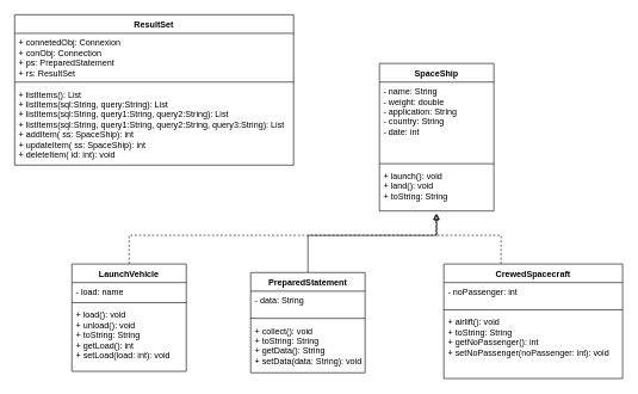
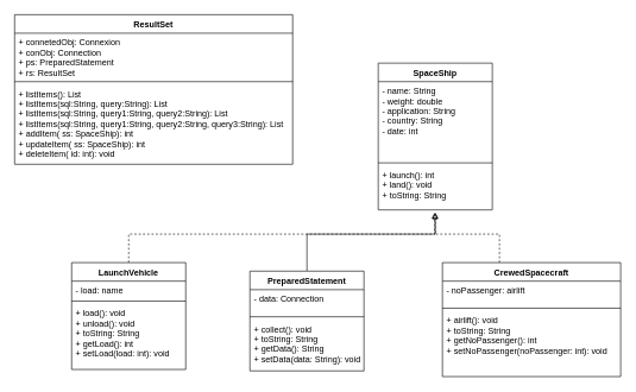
  <mxCell id="0" />
  <mxCell id="1" parent="0" />
  <mxCell id="2" style="edgeStyle=orthogonalEdgeStyle;rounded=0;orthogonalLoop=1;jettySize=auto;html=1;exitX=0.5;exitY=0;exitDx=0;exitDy=0;entryX=0.494;entryY=1.065;entryDx=0;entryDy=0;entryPerimeter=0;endArrow=block;endFill=0;dashed=1;" parent="1" source="3" target="20" edge="1"><mxGeometry relative="1" as="geometry"><Array as="points"><mxPoint x="180" y="328" /><mxPoint x="609" y="328" /></Array></mxGeometry></mxCell>
  <mxCell id="3" value="LaunchVehicle" style="swimlane;fontStyle=1;align=center;verticalAlign=top;childLayout=stackLayout;horizontal=1;startSize=26;horizontalStack=0;resizeParent=1;resizeParentMax=0;resizeLast=0;collapsible=1;marginBottom=0;" parent="1" vertex="1"><mxGeometry x="100" y="368" width="160" height="150" as="geometry" /></mxCell>
  <mxCell id="4" value="- load: name" style="text;strokeColor=none;fillColor=none;align=left;verticalAlign=top;spacingLeft=4;spacingRight=4;overflow=hidden;rotatable=0;points=[[0,0.5],[1,0.5]];portConstraint=eastwest;" parent="3" vertex="1"><mxGeometry y="26" width="160" height="24" as="geometry" /></mxCell>
  <mxCell id="5" value="" style="line;strokeWidth=1;fillColor=none;align=left;verticalAlign=middle;spacingTop=-1;spacingLeft=3;spacingRight=3;rotatable=0;labelPosition=right;points=[];portConstraint=eastwest;" parent="3" vertex="1"><mxGeometry y="50" width="160" height="8" as="geometry" /></mxCell>
  <mxCell id="6" value="+ load(): void&#10;+ unload(): void&#10;+ toString: String&#10;+ getLoad(): int&#10;+ setLoad(load: int): void" style="text;strokeColor=none;fillColor=none;align=left;verticalAlign=top;spacingLeft=4;spacingRight=4;overflow=hidden;rotatable=0;points=[[0,0.5],[1,0.5]];portConstraint=eastwest;" parent="3" vertex="1"><mxGeometry y="58" width="160" height="92" as="geometry" /></mxCell>
  <mxCell id="7" style="edgeStyle=orthogonalEdgeStyle;rounded=0;orthogonalLoop=1;jettySize=auto;html=1;endArrow=block;endFill=0;" parent="1" source="8" edge="1"><mxGeometry relative="1" as="geometry"><mxPoint x="610" y="298" as="targetPoint" /><Array as="points"><mxPoint x="430" y="328" /><mxPoint x="610" y="328" /></Array></mxGeometry></mxCell>
  <mxCell id="8" value="PreparedStatement" style="swimlane;fontStyle=1;align=center;verticalAlign=top;childLayout=stackLayout;horizontal=1;startSize=26;horizontalStack=0;resizeParent=1;resizeParentMax=0;resizeLast=0;collapsible=1;marginBottom=0;" parent="1" vertex="1"><mxGeometry x="350" y="380" width="160" height="140" as="geometry" /></mxCell>
- <mxCell id="9" value="- data: String" style="text;strokeColor=none;fillColor=none;align=left;verticalAlign=top;spacingLeft=4;spacingRight=4;overflow=hidden;rotatable=0;points=[[0,0.5],[1,0.5]];portConstraint=eastwest;" parent="8" vertex="1"><mxGeometry y="26" width="160" height="34" as="geometry" /></mxCell>
+ <mxCell id="9" value="- data: Connection" style="text;strokeColor=none;fillColor=none;align=left;verticalAlign=top;spacingLeft=4;spacingRight=4;overflow=hidden;rotatable=0;points=[[0,0.5],[1,0.5]];portConstraint=eastwest;" parent="8" vertex="1"><mxGeometry y="26" width="160" height="34" as="geometry" /></mxCell>
  <mxCell id="10" value="" style="line;strokeWidth=1;fillColor=none;align=left;verticalAlign=middle;spacingTop=-1;spacingLeft=3;spacingRight=3;rotatable=0;labelPosition=right;points=[];portConstraint=eastwest;" parent="8" vertex="1"><mxGeometry y="60" width="160" height="8" as="geometry" /></mxCell>
  <mxCell id="11" value="+ collect(): void&#10;+ toString: String&#10;+ getData(): String&#10;+ setData(data: String): void" style="text;strokeColor=none;fillColor=none;align=left;verticalAlign=top;spacingLeft=4;spacingRight=4;overflow=hidden;rotatable=0;points=[[0,0.5],[1,0.5]];portConstraint=eastwest;" parent="8" vertex="1"><mxGeometry y="68" width="160" height="72" as="geometry" /></mxCell>
  <mxCell id="12" style="edgeStyle=orthogonalEdgeStyle;rounded=0;orthogonalLoop=1;jettySize=auto;html=1;entryX=0.5;entryY=1.065;entryDx=0;entryDy=0;entryPerimeter=0;endArrow=block;endFill=0;dashed=1;" parent="1" source="13" target="20" edge="1"><mxGeometry relative="1" as="geometry"><Array as="points"><mxPoint x="700" y="328" /><mxPoint x="610" y="328" /></Array></mxGeometry></mxCell>
  <mxCell id="13" value="CrewedSpacecraft" style="swimlane;fontStyle=1;align=center;verticalAlign=top;childLayout=stackLayout;horizontal=1;startSize=26;horizontalStack=0;resizeParent=1;resizeParentMax=0;resizeLast=0;collapsible=1;marginBottom=0;" parent="1" vertex="1"><mxGeometry x="620" y="368" width="250" height="160" as="geometry" /></mxCell>
- <mxCell id="14" value="- noPassenger: int" style="text;strokeColor=none;fillColor=none;align=left;verticalAlign=top;spacingLeft=4;spacingRight=4;overflow=hidden;rotatable=0;points=[[0,0.5],[1,0.5]];portConstraint=eastwest;" parent="13" vertex="1"><mxGeometry y="26" width="250" height="34" as="geometry" /></mxCell>
+ <mxCell id="14" value="- noPassenger: airlift" style="text;strokeColor=none;fillColor=none;align=left;verticalAlign=top;spacingLeft=4;spacingRight=4;overflow=hidden;rotatable=0;points=[[0,0.5],[1,0.5]];portConstraint=eastwest;" parent="13" vertex="1"><mxGeometry y="26" width="250" height="34" as="geometry" /></mxCell>
  <mxCell id="15" value="" style="line;strokeWidth=1;fillColor=none;align=left;verticalAlign=middle;spacingTop=-1;spacingLeft=3;spacingRight=3;rotatable=0;labelPosition=right;points=[];portConstraint=eastwest;" parent="13" vertex="1"><mxGeometry y="60" width="250" height="8" as="geometry" /></mxCell>
  <mxCell id="16" value="+ airlift(): void&#10;+ toString: String&#10;+ getNoPassenger(): int&#10;+ setNoPassenger(noPassenger: int): void" style="text;strokeColor=none;fillColor=none;align=left;verticalAlign=top;spacingLeft=4;spacingRight=4;overflow=hidden;rotatable=0;points=[[0,0.5],[1,0.5]];portConstraint=eastwest;" parent="13" vertex="1"><mxGeometry y="68" width="250" height="92" as="geometry" /></mxCell>
  <mxCell id="17" value="SpaceShip" style="swimlane;fontStyle=1;align=center;verticalAlign=top;childLayout=stackLayout;horizontal=1;startSize=26;horizontalStack=0;resizeParent=1;resizeParentMax=0;resizeLast=0;collapsible=1;marginBottom=0;" parent="1" vertex="1"><mxGeometry x="530" y="88" width="160" height="206" as="geometry" /></mxCell>
  <mxCell id="18" value="- name: String&#10;- weight: double&#10;- application: String&#10;- country: String&#10;- date: int" style="text;strokeColor=none;fillColor=none;align=left;verticalAlign=top;spacingLeft=4;spacingRight=4;overflow=hidden;rotatable=0;points=[[0,0.5],[1,0.5]];portConstraint=eastwest;" parent="17" vertex="1"><mxGeometry y="26" width="160" height="110" as="geometry" /></mxCell>
  <mxCell id="19" value="" style="line;strokeWidth=1;fillColor=none;align=left;verticalAlign=middle;spacingTop=-1;spacingLeft=3;spacingRight=3;rotatable=0;labelPosition=right;points=[];portConstraint=eastwest;" parent="17" vertex="1"><mxGeometry y="136" width="160" height="8" as="geometry" /></mxCell>
- <mxCell id="20" value="+ launch(): void&#10;+ land(): void&#10;+ toString: String" style="text;strokeColor=none;fillColor=none;align=left;verticalAlign=top;spacingLeft=4;spacingRight=4;overflow=hidden;rotatable=0;points=[[0,0.5],[1,0.5]];portConstraint=eastwest;" parent="17" vertex="1"><mxGeometry y="144" width="160" height="62" as="geometry" /></mxCell>
+ <mxCell id="20" value="+ launch(): int&#10;+ land(): void&#10;+ toString: String" style="text;strokeColor=none;fillColor=none;align=left;verticalAlign=top;spacingLeft=4;spacingRight=4;overflow=hidden;rotatable=0;points=[[0,0.5],[1,0.5]];portConstraint=eastwest;" parent="17" vertex="1"><mxGeometry y="144" width="160" height="62" as="geometry" /></mxCell>
  <mxCell id="21" value="ResultSet" style="swimlane;fontStyle=1;align=center;verticalAlign=top;childLayout=stackLayout;horizontal=1;startSize=26;horizontalStack=0;resizeParent=1;resizeParentMax=0;resizeLast=0;collapsible=1;marginBottom=0;" parent="1" vertex="1"><mxGeometry y="20" width="390" height="210" as="geometry" x="20" /></mxCell>
  <mxCell id="22" value="+ connetedObj: Connexion&#10;+ conObj: Connection&#10;+ ps: PreparedStatement&#10;+ rs: ResultSet" style="text;strokeColor=none;fillColor=none;align=left;verticalAlign=top;spacingLeft=4;spacingRight=4;overflow=hidden;rotatable=0;points=[[0,0.5],[1,0.5]];portConstraint=eastwest;" parent="21" vertex="1"><mxGeometry y="26" width="390" height="64" as="geometry" /></mxCell>
  <mxCell id="23" value="" style="line;strokeWidth=1;fillColor=none;align=left;verticalAlign=middle;spacingTop=-1;spacingLeft=3;spacingRight=3;rotatable=0;labelPosition=right;points=[];portConstraint=eastwest;" parent="21" vertex="1"><mxGeometry y="90" width="390" height="8" as="geometry" /></mxCell>
  <mxCell id="24" value="+ listItems(): List&#10;+ listItems(sql:String, query:String): List&#10;+ listItems(sql:String, query1:String, query2:String): List&#10;+ listItems(sql:String, query1:String, query2:String, query3:String): List&#10;+ addItem( ss: SpaceShip): int&#10;+ updateItem( ss: SpaceShip): int&#10;+ deleteItem( id: int): void" style="text;strokeColor=none;fillColor=none;align=left;verticalAlign=top;spacingLeft=4;spacingRight=4;overflow=hidden;rotatable=0;points=[[0,0.5],[1,0.5]];portConstraint=eastwest;" parent="21" vertex="1"><mxGeometry y="98" width="390" height="112" as="geometry" /></mxCell>
